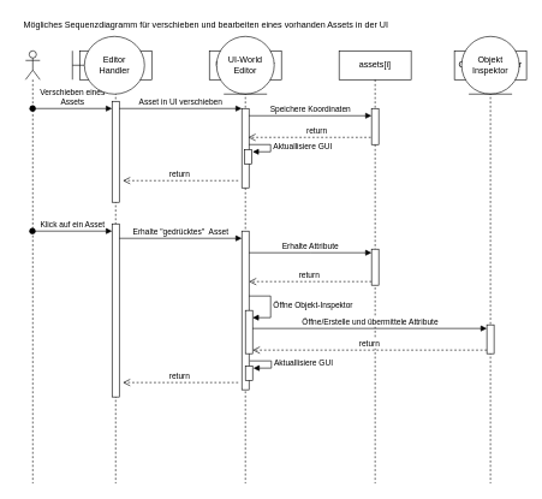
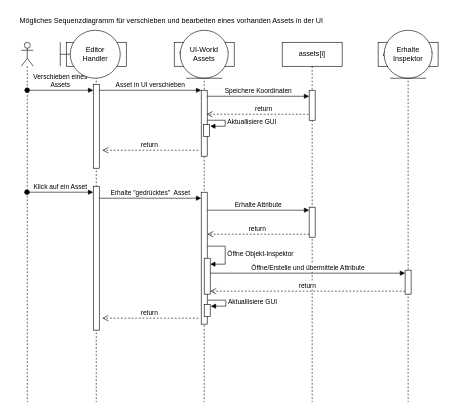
  <mxCell id="0" />
  <mxCell id="1" parent="0" />
  <mxCell id="2" value="Editor-Handler" style="shape=umlLifeline;perimeter=lifelinePerimeter;whiteSpace=wrap;html=1;container=0;dropTarget=0;collapsible=0;recursiveResize=0;outlineConnect=0;portConstraint=eastwest;newEdgeStyle={&quot;edgeStyle&quot;:&quot;elbowEdgeStyle&quot;,&quot;elbow&quot;:&quot;vertical&quot;,&quot;curved&quot;:0,&quot;rounded&quot;:0};" parent="1" vertex="1"><mxGeometry x="110" y="70" width="100" height="600" as="geometry" /></mxCell>
  <mxCell id="3" value="" style="html=1;points=[];perimeter=orthogonalPerimeter;outlineConnect=0;targetShapes=umlLifeline;portConstraint=eastwest;newEdgeStyle={&quot;edgeStyle&quot;:&quot;elbowEdgeStyle&quot;,&quot;elbow&quot;:&quot;vertical&quot;,&quot;curved&quot;:0,&quot;rounded&quot;:0};" parent="2" vertex="1"><mxGeometry x="45" y="70" width="10" height="140" as="geometry" /></mxCell>
  <mxCell id="4" value="" style="html=1;points=[];perimeter=orthogonalPerimeter;outlineConnect=0;targetShapes=umlLifeline;portConstraint=eastwest;newEdgeStyle={&quot;edgeStyle&quot;:&quot;elbowEdgeStyle&quot;,&quot;elbow&quot;:&quot;vertical&quot;,&quot;curved&quot;:0,&quot;rounded&quot;:0};" vertex="1" parent="2"><mxGeometry x="45" y="240" width="10" height="240" as="geometry" /></mxCell>
  <mxCell id="5" value="UI-World-Editor" style="shape=umlLifeline;perimeter=lifelinePerimeter;whiteSpace=wrap;html=1;container=0;dropTarget=0;collapsible=0;recursiveResize=0;outlineConnect=0;portConstraint=eastwest;newEdgeStyle={&quot;edgeStyle&quot;:&quot;elbowEdgeStyle&quot;,&quot;elbow&quot;:&quot;vertical&quot;,&quot;curved&quot;:0,&quot;rounded&quot;:0};" parent="1" vertex="1"><mxGeometry x="290" y="70" width="100" height="600" as="geometry" /></mxCell>
  <mxCell id="6" value="" style="html=1;points=[];perimeter=orthogonalPerimeter;outlineConnect=0;targetShapes=umlLifeline;portConstraint=eastwest;newEdgeStyle={&quot;edgeStyle&quot;:&quot;elbowEdgeStyle&quot;,&quot;elbow&quot;:&quot;vertical&quot;,&quot;curved&quot;:0,&quot;rounded&quot;:0};" parent="5" vertex="1"><mxGeometry x="45" y="80" width="10" height="110" as="geometry" /></mxCell>
  <mxCell id="7" value="" style="html=1;points=[[0,0,0,0,5],[0,1,0,0,-5],[1,0,0,0,5],[1,1,0,0,-5]];perimeter=orthogonalPerimeter;outlineConnect=0;targetShapes=umlLifeline;portConstraint=eastwest;newEdgeStyle={&quot;curved&quot;:0,&quot;rounded&quot;:0};" vertex="1" parent="5"><mxGeometry x="49" y="137" width="10" height="20" as="geometry" /></mxCell>
  <mxCell id="8" value="Aktuallisiere GUI" style="html=1;align=left;spacingLeft=2;endArrow=block;rounded=0;edgeStyle=orthogonalEdgeStyle;curved=0;rounded=0;" edge="1" parent="5"><mxGeometry relative="1" as="geometry"><mxPoint x="55" y="129.99" as="sourcePoint" /><Array as="points"><mxPoint x="85" y="130" /><mxPoint x="85" y="140" /><mxPoint x="60" y="140" /></Array><mxPoint x="60" y="140" as="targetPoint" /></mxGeometry></mxCell>
  <mxCell id="9" value="" style="html=1;points=[];perimeter=orthogonalPerimeter;outlineConnect=0;targetShapes=umlLifeline;portConstraint=eastwest;newEdgeStyle={&quot;edgeStyle&quot;:&quot;elbowEdgeStyle&quot;,&quot;elbow&quot;:&quot;vertical&quot;,&quot;curved&quot;:0,&quot;rounded&quot;:0};" vertex="1" parent="5"><mxGeometry x="45" y="250" width="10" height="220" as="geometry" /></mxCell>
  <mxCell id="10" value="" style="html=1;points=[[0,0,0,0,5],[0,1,0,0,-5],[1,0,0,0,5],[1,1,0,0,-5]];perimeter=orthogonalPerimeter;outlineConnect=0;targetShapes=umlLifeline;portConstraint=eastwest;newEdgeStyle={&quot;curved&quot;:0,&quot;rounded&quot;:0};" vertex="1" parent="5"><mxGeometry x="50" y="360" width="10" height="60" as="geometry" /></mxCell>
  <mxCell id="11" value="Öffne Objekt-Inspektor" style="html=1;align=left;spacingLeft=2;endArrow=block;rounded=0;edgeStyle=orthogonalEdgeStyle;curved=0;rounded=0;" edge="1" target="10" parent="5"><mxGeometry relative="1" as="geometry"><mxPoint x="55" y="340" as="sourcePoint" /><Array as="points"><mxPoint x="85" y="370" /></Array></mxGeometry></mxCell>
  <mxCell id="12" value="" style="html=1;points=[[0,0,0,0,5],[0,1,0,0,-5],[1,0,0,0,5],[1,1,0,0,-5]];perimeter=orthogonalPerimeter;outlineConnect=0;targetShapes=umlLifeline;portConstraint=eastwest;newEdgeStyle={&quot;curved&quot;:0,&quot;rounded&quot;:0};" vertex="1" parent="5"><mxGeometry x="50" y="437.01" width="10" height="20" as="geometry" /></mxCell>
  <mxCell id="13" value="Aktuallisiere GUI" style="html=1;align=left;spacingLeft=2;endArrow=block;rounded=0;edgeStyle=orthogonalEdgeStyle;curved=0;rounded=0;" edge="1" parent="5"><mxGeometry relative="1" as="geometry"><mxPoint x="56" y="430" as="sourcePoint" /><Array as="points"><mxPoint x="86" y="430.01" /><mxPoint x="86" y="440.01" /><mxPoint x="61" y="440.01" /></Array><mxPoint x="61" y="440.01" as="targetPoint" /></mxGeometry></mxCell>
  <mxCell id="14" value="Asset in UI verschieben" style="html=1;verticalAlign=bottom;endArrow=block;edgeStyle=elbowEdgeStyle;elbow=vertical;curved=0;rounded=0;" parent="1" source="3" target="6" edge="1"><mxGeometry relative="1" as="geometry"><mxPoint x="265" y="160" as="sourcePoint" /><Array as="points"><mxPoint x="250" y="150" /></Array></mxGeometry></mxCell>
  <mxCell id="15" value="return&amp;nbsp;" style="html=1;verticalAlign=bottom;endArrow=open;dashed=1;endSize=8;edgeStyle=elbowEdgeStyle;elbow=vertical;curved=0;rounded=0;" parent="1" edge="1"><mxGeometry relative="1" as="geometry"><mxPoint x="170" y="250" as="targetPoint" /><Array as="points"><mxPoint x="245" y="250" /></Array><mxPoint x="330" y="250" as="sourcePoint" /></mxGeometry></mxCell>
  <mxCell id="16" value="assets[i]" style="shape=umlLifeline;perimeter=lifelinePerimeter;whiteSpace=wrap;html=1;container=0;dropTarget=0;collapsible=0;recursiveResize=0;outlineConnect=0;portConstraint=eastwest;newEdgeStyle={&quot;edgeStyle&quot;:&quot;elbowEdgeStyle&quot;,&quot;elbow&quot;:&quot;vertical&quot;,&quot;curved&quot;:0,&quot;rounded&quot;:0};" vertex="1" parent="1"><mxGeometry x="470" y="70" width="100" height="600" as="geometry" /></mxCell>
  <mxCell id="17" value="" style="html=1;points=[];perimeter=orthogonalPerimeter;outlineConnect=0;targetShapes=umlLifeline;portConstraint=eastwest;newEdgeStyle={&quot;edgeStyle&quot;:&quot;elbowEdgeStyle&quot;,&quot;elbow&quot;:&quot;vertical&quot;,&quot;curved&quot;:0,&quot;rounded&quot;:0};" vertex="1" parent="16"><mxGeometry x="45" y="80" width="10" height="50" as="geometry" /></mxCell>
  <mxCell id="18" value="" style="html=1;points=[];perimeter=orthogonalPerimeter;outlineConnect=0;targetShapes=umlLifeline;portConstraint=eastwest;newEdgeStyle={&quot;edgeStyle&quot;:&quot;elbowEdgeStyle&quot;,&quot;elbow&quot;:&quot;vertical&quot;,&quot;curved&quot;:0,&quot;rounded&quot;:0};" vertex="1" parent="16"><mxGeometry x="45" y="275" width="10" height="50" as="geometry" /></mxCell>
  <mxCell id="19" value="Speichere Koordinaten" style="html=1;verticalAlign=bottom;endArrow=block;edgeStyle=elbowEdgeStyle;elbow=vertical;curved=0;rounded=0;" edge="1" parent="1"><mxGeometry relative="1" as="geometry"><mxPoint x="345" y="160" as="sourcePoint" /><Array as="points"><mxPoint x="430" y="160" /></Array><mxPoint x="515" y="160" as="targetPoint" /></mxGeometry></mxCell>
  <mxCell id="20" value="return" style="html=1;verticalAlign=bottom;endArrow=open;dashed=1;endSize=8;edgeStyle=elbowEdgeStyle;elbow=vertical;curved=0;rounded=0;" edge="1" parent="1"><mxGeometry x="-0.118" relative="1" as="geometry"><mxPoint x="344" y="190" as="targetPoint" /><Array as="points"><mxPoint x="439" y="190" /></Array><mxPoint x="514" y="190" as="sourcePoint" /><mxPoint as="offset" /></mxGeometry></mxCell>
  <mxCell id="21" value="Mögliches Sequenzdiagramm für verschieben und bearbeiten eines vorhanden Assets in der UI" style="text;html=1;align=center;verticalAlign=middle;resizable=0;points=[];autosize=1;strokeColor=none;fillColor=none;" vertex="1" parent="1"><mxGeometry x="20" y="20" width="530" height="30" as="geometry" /></mxCell>
  <mxCell id="22" value="Klick auf ein Asset" style="html=1;verticalAlign=bottom;startArrow=oval;endArrow=block;startSize=8;edgeStyle=elbowEdgeStyle;elbow=vertical;curved=0;rounded=0;" edge="1" parent="1" source="27"><mxGeometry x="-0.001" relative="1" as="geometry"><mxPoint x="90" y="320.1" as="sourcePoint" /><mxPoint x="155" y="320.1" as="targetPoint" /><mxPoint as="offset" /></mxGeometry></mxCell>
  <mxCell id="23" value="Erhalte &quot;gedrücktes&quot;&amp;nbsp; Asset" style="html=1;verticalAlign=bottom;endArrow=block;edgeStyle=elbowEdgeStyle;elbow=vertical;curved=0;rounded=0;" edge="1" parent="1"><mxGeometry relative="1" as="geometry"><mxPoint x="165" y="330" as="sourcePoint" /><Array as="points"><mxPoint x="250" y="330" /></Array><mxPoint x="335" y="330" as="targetPoint" /><mxPoint as="offset" /></mxGeometry></mxCell>
  <mxCell id="24" value="return&amp;nbsp;" style="html=1;verticalAlign=bottom;endArrow=open;dashed=1;endSize=8;edgeStyle=elbowEdgeStyle;elbow=vertical;curved=0;rounded=0;" edge="1" parent="1"><mxGeometry relative="1" as="geometry"><mxPoint x="170" y="530" as="targetPoint" /><Array as="points"><mxPoint x="245" y="530" /></Array><mxPoint x="330" y="530" as="sourcePoint" /></mxGeometry></mxCell>
  <mxCell id="25" value="Erhalte Attribute" style="html=1;verticalAlign=bottom;endArrow=block;edgeStyle=elbowEdgeStyle;elbow=vertical;curved=0;rounded=0;" edge="1" parent="1" source="9" target="18"><mxGeometry relative="1" as="geometry"><mxPoint x="360" y="350" as="sourcePoint" /><Array as="points"><mxPoint x="430" y="350" /></Array><mxPoint x="515" y="355" as="targetPoint" /></mxGeometry></mxCell>
  <mxCell id="26" value="return&amp;nbsp;" style="html=1;verticalAlign=bottom;endArrow=open;dashed=1;endSize=8;edgeStyle=elbowEdgeStyle;elbow=vertical;curved=0;rounded=0;" edge="1" parent="1" source="18" target="9"><mxGeometry relative="1" as="geometry"><mxPoint x="370" y="390" as="targetPoint" /><Array as="points"><mxPoint x="435" y="390" /></Array><mxPoint x="500" y="390" as="sourcePoint" /></mxGeometry></mxCell>
  <mxCell id="27" value="" style="shape=umlLifeline;perimeter=lifelinePerimeter;whiteSpace=wrap;html=1;container=1;dropTarget=0;collapsible=0;recursiveResize=0;outlineConnect=0;portConstraint=eastwest;newEdgeStyle={&quot;curved&quot;:0,&quot;rounded&quot;:0};participant=umlActor;" vertex="1" parent="1"><mxGeometry x="35" y="70" width="20" height="600" as="geometry" /></mxCell>
  <mxCell id="28" value="Verschieben eines &lt;br&gt;Assets" style="html=1;verticalAlign=bottom;startArrow=oval;endArrow=block;startSize=8;edgeStyle=elbowEdgeStyle;elbow=vertical;curved=0;rounded=0;" parent="1" edge="1"><mxGeometry x="0.002" relative="1" as="geometry"><mxPoint x="44.81" y="150.004" as="sourcePoint" /><mxPoint x="155" y="150.004" as="targetPoint" /><mxPoint as="offset" /></mxGeometry></mxCell>
- <mxCell id="29" value="Objekt-Inspektor" style="shape=umlLifeline;perimeter=lifelinePerimeter;whiteSpace=wrap;html=1;container=1;dropTarget=0;collapsible=0;recursiveResize=0;outlineConnect=0;portConstraint=eastwest;newEdgeStyle={&quot;curved&quot;:0,&quot;rounded&quot;:0};" vertex="1" parent="1"><mxGeometry x="630" y="70" width="100" height="600" as="geometry" /></mxCell>
+ <mxCell id="29" value="Asset-Inspektor" style="shape=umlLifeline;perimeter=lifelinePerimeter;whiteSpace=wrap;html=1;container=1;dropTarget=0;collapsible=0;recursiveResize=0;outlineConnect=0;portConstraint=eastwest;newEdgeStyle={&quot;curved&quot;:0,&quot;rounded&quot;:0};" vertex="1" parent="1"><mxGeometry x="630" y="70" width="100" height="600" as="geometry" /></mxCell>
  <mxCell id="30" value="" style="html=1;points=[[0,0,0,0,5],[0,1,0,0,-5],[1,0,0,0,5],[1,1,0,0,-5]];perimeter=orthogonalPerimeter;outlineConnect=0;targetShapes=umlLifeline;portConstraint=eastwest;newEdgeStyle={&quot;curved&quot;:0,&quot;rounded&quot;:0};" vertex="1" parent="29"><mxGeometry x="45" y="380" width="10" height="40" as="geometry" /></mxCell>
  <mxCell id="31" value="Öffne/Erstelle und übermittele Attribute" style="html=1;verticalAlign=bottom;endArrow=block;curved=0;rounded=0;entryX=0;entryY=0;entryDx=0;entryDy=5;" edge="1" target="30" parent="1" source="10"><mxGeometry relative="1" as="geometry"><mxPoint x="605" y="455" as="sourcePoint" /></mxGeometry></mxCell>
  <mxCell id="32" value="return" style="html=1;verticalAlign=bottom;endArrow=open;dashed=1;endSize=8;curved=0;rounded=0;exitX=0;exitY=1;exitDx=0;exitDy=-5;entryX=1;entryY=1;entryDx=0;entryDy=-5;entryPerimeter=0;" edge="1" source="30" parent="1" target="10"><mxGeometry relative="1" as="geometry"><mxPoint x="605" y="525" as="targetPoint" /></mxGeometry></mxCell>
  <mxCell id="33" value="Editor &lt;br&gt;Handler" style="shape=umlBoundary;whiteSpace=wrap;html=1;" vertex="1" parent="1"><mxGeometry x="100" y="50" width="100" height="80" as="geometry" /></mxCell>
- <mxCell id="34" value="UI-World&lt;br&gt;Editor" style="ellipse;shape=umlEntity;whiteSpace=wrap;html=1;strokeColor=default;strokeWidth=1;align=center;verticalAlign=middle;fontFamily=Helvetica;fontSize=12;fontColor=default;fillColor=default;" vertex="1" parent="1"><mxGeometry x="300" y="50" width="80" height="80" as="geometry" /></mxCell>
- <mxCell id="35" value="Objekt&lt;br&gt;Inspektor" style="ellipse;shape=umlEntity;whiteSpace=wrap;html=1;strokeColor=default;strokeWidth=1;align=center;verticalAlign=middle;fontFamily=Helvetica;fontSize=12;fontColor=default;fillColor=default;" vertex="1" parent="1"><mxGeometry x="640" y="50" width="80" height="80" as="geometry" /></mxCell>
+ <mxCell id="34" value="UI-World&lt;br&gt;Assets" style="ellipse;shape=umlEntity;whiteSpace=wrap;html=1;strokeColor=default;strokeWidth=1;align=center;verticalAlign=middle;fontFamily=Helvetica;fontSize=12;fontColor=default;fillColor=default;" vertex="1" parent="1"><mxGeometry x="300" y="50" width="80" height="80" as="geometry" /></mxCell>
+ <mxCell id="35" value="Erhalte&lt;br&gt;Inspektor" style="ellipse;shape=umlEntity;whiteSpace=wrap;html=1;strokeColor=default;strokeWidth=1;align=center;verticalAlign=middle;fontFamily=Helvetica;fontSize=12;fontColor=default;fillColor=default;" vertex="1" parent="1"><mxGeometry x="640" y="50" width="80" height="80" as="geometry" /></mxCell>
